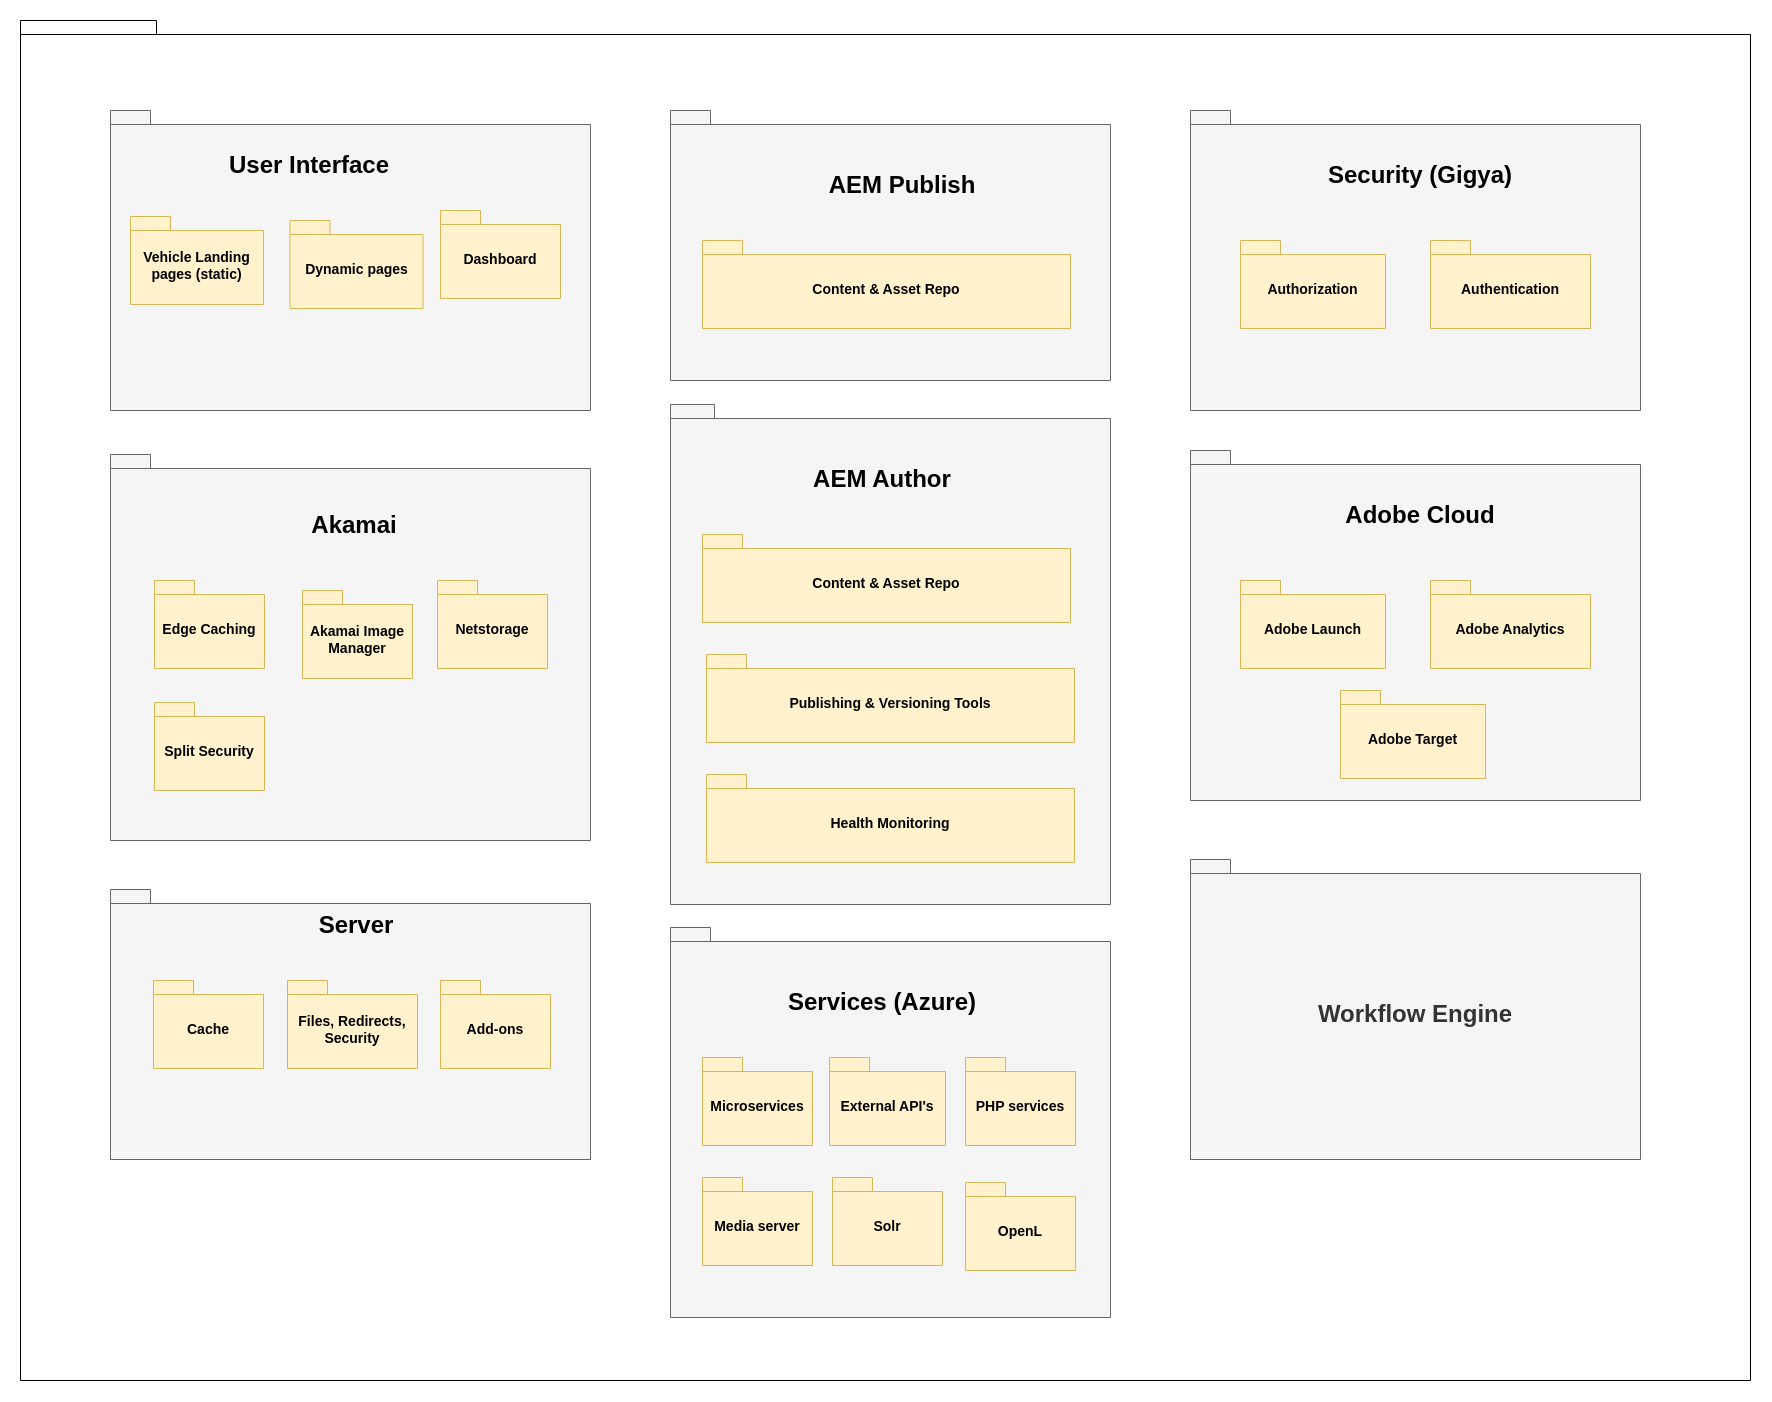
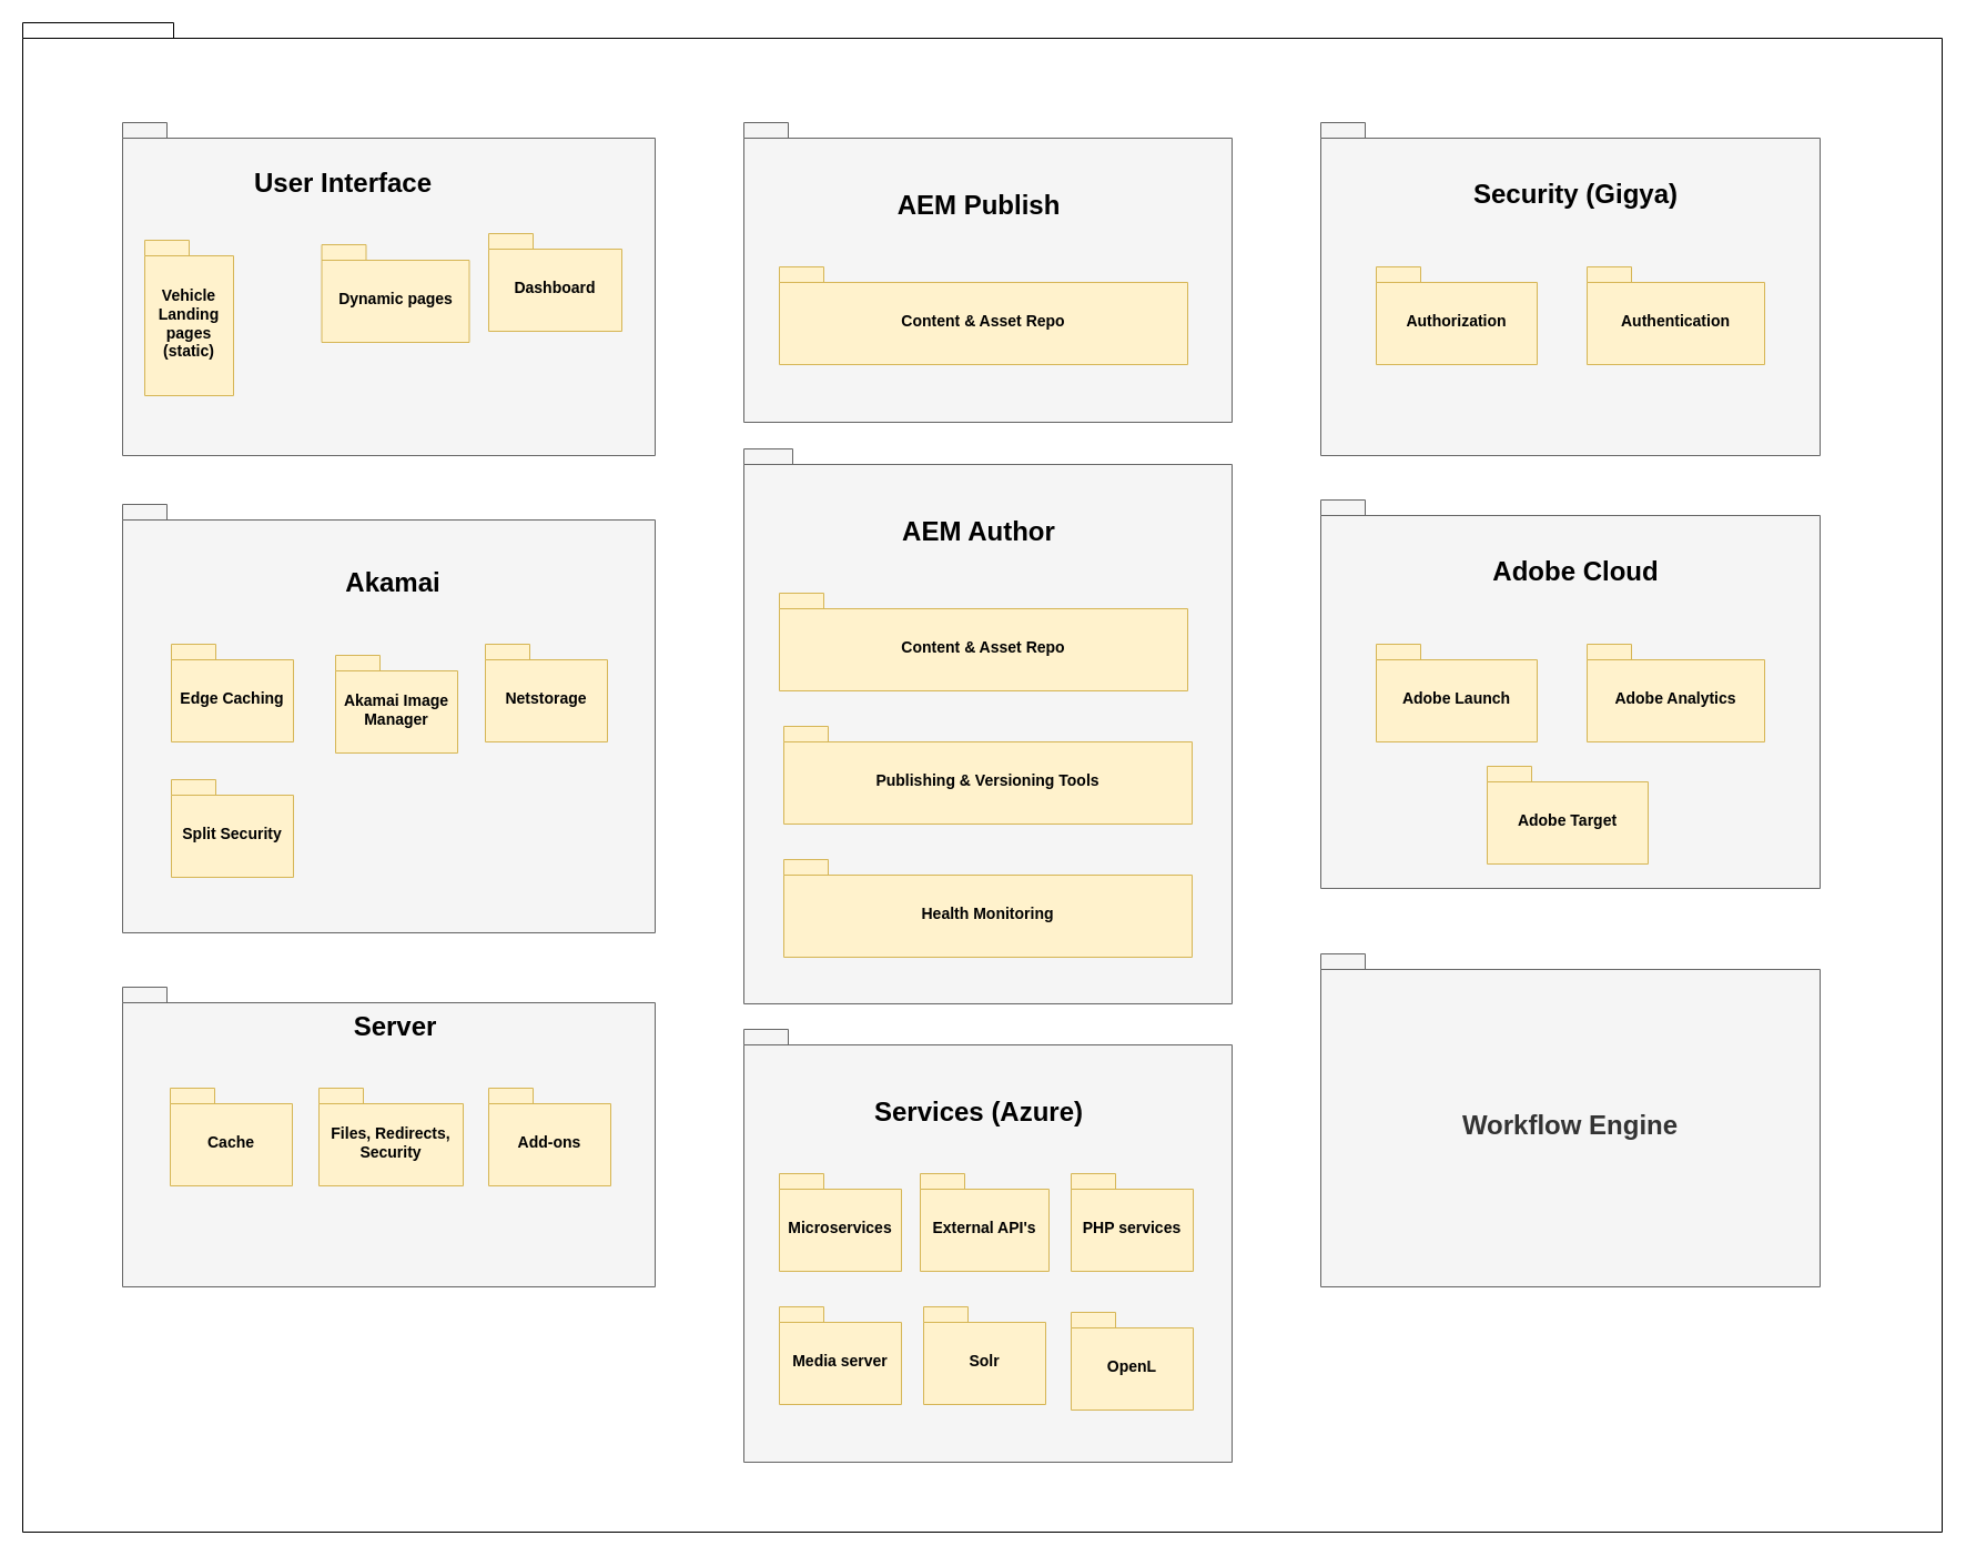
  <mxCell id="0" />
  <mxCell id="1" parent="0" />
  <mxCell id="2" value="" style="shape=folder;fontStyle=1;spacingTop=10;tabWidth=40;tabHeight=14;tabPosition=left;html=1;whiteSpace=wrap;" vertex="1" parent="1"><mxGeometry x="20" y="20" width="1730" height="1360" as="geometry" /></mxCell>
  <mxCell id="3" value="&lt;p&gt;&lt;font style=&quot;font-size: 24px;&quot;&gt;Workflow Engine&lt;/font&gt;&lt;/p&gt;" style="shape=folder;fontStyle=1;spacingTop=10;tabWidth=40;tabHeight=14;tabPosition=left;html=1;whiteSpace=wrap;fillColor=#f5f5f5;fontColor=#333333;strokeColor=#666666;" vertex="1" parent="1"><mxGeometry x="1190" y="859" width="450" height="300" as="geometry" /></mxCell>
  <mxCell id="4" value="" style="group" vertex="1" connectable="0" parent="1"><mxGeometry x="670" y="927" width="440" height="390" as="geometry" /></mxCell>
  <mxCell id="5" value="&lt;p&gt;&lt;br&gt;&lt;/p&gt;" style="shape=folder;fontStyle=1;spacingTop=10;tabWidth=40;tabHeight=14;tabPosition=left;html=1;whiteSpace=wrap;fillColor=#f5f5f5;fontColor=#333333;strokeColor=#666666;" vertex="1" parent="4"><mxGeometry width="440" height="390" as="geometry" /></mxCell>
  <mxCell id="6" value="&lt;span style=&quot;font-size: 24px;&quot;&gt;&lt;b&gt;Services (Azure)&lt;/b&gt;&lt;/span&gt;" style="text;html=1;align=center;verticalAlign=middle;whiteSpace=wrap;rounded=0;" vertex="1" parent="4"><mxGeometry x="92" y="40" width="240" height="70" as="geometry" /></mxCell>
  <mxCell id="7" value="&lt;font style=&quot;font-size: 14px;&quot;&gt;Microservices&lt;/font&gt;" style="shape=folder;fontStyle=1;spacingTop=10;tabWidth=40;tabHeight=14;tabPosition=left;html=1;whiteSpace=wrap;fillColor=#fff2cc;strokeColor=#d6b656;" vertex="1" parent="4"><mxGeometry x="32" y="130" width="110" height="88" as="geometry" /></mxCell>
  <mxCell id="8" value="&lt;font style=&quot;font-size: 14px;&quot;&gt;External API's&lt;/font&gt;" style="shape=folder;fontStyle=1;spacingTop=10;tabWidth=40;tabHeight=14;tabPosition=left;html=1;whiteSpace=wrap;fillColor=#fff2cc;strokeColor=#d6b656;" vertex="1" parent="4"><mxGeometry x="159" y="130" width="116" height="88" as="geometry" /></mxCell>
  <mxCell id="9" value="&lt;font style=&quot;font-size: 14px;&quot;&gt;PHP services&lt;/font&gt;" style="shape=folder;fontStyle=1;spacingTop=10;tabWidth=40;tabHeight=14;tabPosition=left;html=1;whiteSpace=wrap;fillColor=#fff2cc;strokeColor=#d6b656;" vertex="1" parent="4"><mxGeometry x="295" y="130" width="110" height="88" as="geometry" /></mxCell>
  <mxCell id="10" value="&lt;font style=&quot;font-size: 14px;&quot;&gt;Media server&lt;/font&gt;" style="shape=folder;fontStyle=1;spacingTop=10;tabWidth=40;tabHeight=14;tabPosition=left;html=1;whiteSpace=wrap;fillColor=#fff2cc;strokeColor=#d6b656;" vertex="1" parent="4"><mxGeometry x="32" y="250" width="110" height="88" as="geometry" /></mxCell>
  <mxCell id="11" value="&lt;font style=&quot;font-size: 14px;&quot;&gt;Solr&lt;/font&gt;" style="shape=folder;fontStyle=1;spacingTop=10;tabWidth=40;tabHeight=14;tabPosition=left;html=1;whiteSpace=wrap;fillColor=#fff2cc;strokeColor=#d6b656;" vertex="1" parent="4"><mxGeometry x="162" y="250" width="110" height="88" as="geometry" /></mxCell>
  <mxCell id="12" value="&lt;font style=&quot;font-size: 14px;&quot;&gt;OpenL&lt;/font&gt;" style="shape=folder;fontStyle=1;spacingTop=10;tabWidth=40;tabHeight=14;tabPosition=left;html=1;whiteSpace=wrap;fillColor=#fff2cc;strokeColor=#d6b656;" vertex="1" parent="4"><mxGeometry x="295" y="255" width="110" height="88" as="geometry" /></mxCell>
  <mxCell id="13" value="" style="shape=folder;fontStyle=1;spacingTop=10;tabWidth=40;tabHeight=14;tabPosition=left;html=1;whiteSpace=wrap;fillColor=#f5f5f5;fontColor=#333333;strokeColor=#666666;" vertex="1" parent="1"><mxGeometry x="110" y="110" width="480" height="300" as="geometry" /></mxCell>
  <mxCell id="14" value="&lt;font style=&quot;font-size: 24px;&quot;&gt;&lt;b&gt;User Interface&lt;/b&gt;&lt;/font&gt;" style="text;html=1;align=center;verticalAlign=middle;whiteSpace=wrap;rounded=0;" vertex="1" parent="1"><mxGeometry x="189" y="130" width="240" height="70" as="geometry" /></mxCell>
- <mxCell id="15" value="&lt;font style=&quot;font-size: 14px;&quot;&gt;Vehicle Landing pages (static)&lt;/font&gt;" style="shape=folder;fontStyle=1;spacingTop=10;tabWidth=40;tabHeight=14;tabPosition=left;html=1;whiteSpace=wrap;fillColor=#fff2cc;strokeColor=#d6b656;" vertex="1" parent="1"><mxGeometry x="130" y="216" width="133" height="88" as="geometry" /></mxCell>
+ <mxCell id="15" value="&lt;font style=&quot;font-size: 14px;&quot;&gt;Vehicle Landing pages (static)&lt;/font&gt;" style="shape=folder;fontStyle=1;spacingTop=10;tabWidth=40;tabHeight=14;tabPosition=left;html=1;whiteSpace=wrap;fillColor=#fff2cc;strokeColor=#d6b656;" vertex="1" parent="1"><mxGeometry x="130" y="216" width="80" height="140" as="geometry" /></mxCell>
  <mxCell id="16" value="&lt;font style=&quot;font-size: 14px;&quot;&gt;Dynamic pages&lt;/font&gt;" style="shape=folder;fontStyle=1;spacingTop=10;tabWidth=40;tabHeight=14;tabPosition=left;html=1;whiteSpace=wrap;fillColor=#fff2cc;strokeColor=#d6b656;" vertex="1" parent="1"><mxGeometry x="289.5" y="220" width="133" height="88" as="geometry" /></mxCell>
  <mxCell id="17" value="&lt;font style=&quot;font-size: 14px;&quot;&gt;Dashboard&lt;/font&gt;" style="shape=folder;fontStyle=1;spacingTop=10;tabWidth=40;tabHeight=14;tabPosition=left;html=1;whiteSpace=wrap;fillColor=#fff2cc;strokeColor=#d6b656;" vertex="1" parent="1"><mxGeometry x="440" y="210" width="120" height="88" as="geometry" /></mxCell>
  <mxCell id="18" value="" style="shape=folder;fontStyle=1;spacingTop=10;tabWidth=40;tabHeight=14;tabPosition=left;html=1;whiteSpace=wrap;fillColor=#f5f5f5;fontColor=#333333;strokeColor=#666666;" vertex="1" parent="1"><mxGeometry x="110" y="454" width="480" height="386" as="geometry" /></mxCell>
  <mxCell id="19" value="&lt;span style=&quot;font-size: 24px;&quot;&gt;&lt;b&gt;Akamai&lt;/b&gt;&lt;/span&gt;" style="text;html=1;align=center;verticalAlign=middle;whiteSpace=wrap;rounded=0;" vertex="1" parent="1"><mxGeometry x="234" y="490" width="240" height="70" as="geometry" /></mxCell>
  <mxCell id="20" value="&lt;font style=&quot;font-size: 14px;&quot;&gt;Edge Caching&lt;/font&gt;" style="shape=folder;fontStyle=1;spacingTop=10;tabWidth=40;tabHeight=14;tabPosition=left;html=1;whiteSpace=wrap;fillColor=#fff2cc;strokeColor=#d6b656;" vertex="1" parent="1"><mxGeometry x="154" y="580" width="110" height="88" as="geometry" /></mxCell>
  <mxCell id="21" value="&lt;font style=&quot;font-size: 14px;&quot;&gt;Akamai Image Manager&lt;/font&gt;" style="shape=folder;fontStyle=1;spacingTop=10;tabWidth=40;tabHeight=14;tabPosition=left;html=1;whiteSpace=wrap;fillColor=#fff2cc;strokeColor=#d6b656;" vertex="1" parent="1"><mxGeometry x="302" y="590" width="110" height="88" as="geometry" /></mxCell>
  <mxCell id="22" value="&lt;font style=&quot;font-size: 14px;&quot;&gt;Netstorage&lt;/font&gt;" style="shape=folder;fontStyle=1;spacingTop=10;tabWidth=40;tabHeight=14;tabPosition=left;html=1;whiteSpace=wrap;fillColor=#fff2cc;strokeColor=#d6b656;" vertex="1" parent="1"><mxGeometry x="437" y="580" width="110" height="88" as="geometry" /></mxCell>
  <mxCell id="23" value="&lt;font style=&quot;font-size: 14px;&quot;&gt;Split Security&lt;/font&gt;" style="shape=folder;fontStyle=1;spacingTop=10;tabWidth=40;tabHeight=14;tabPosition=left;html=1;whiteSpace=wrap;fillColor=#fff2cc;strokeColor=#d6b656;" vertex="1" parent="1"><mxGeometry x="154" y="702" width="110" height="88" as="geometry" /></mxCell>
  <mxCell id="24" value="" style="shape=folder;fontStyle=1;spacingTop=10;tabWidth=40;tabHeight=14;tabPosition=left;html=1;whiteSpace=wrap;fillColor=#f5f5f5;fontColor=#333333;strokeColor=#666666;" vertex="1" parent="1"><mxGeometry x="110" y="889" width="480" height="270" as="geometry" /></mxCell>
  <mxCell id="25" value="&lt;span style=&quot;font-size: 24px;&quot;&gt;&lt;b&gt;Server&lt;/b&gt;&lt;/span&gt;" style="text;html=1;align=center;verticalAlign=middle;whiteSpace=wrap;rounded=0;" vertex="1" parent="1"><mxGeometry x="236" y="890" width="240" height="70" as="geometry" /></mxCell>
  <mxCell id="26" value="&lt;font style=&quot;font-size: 14px;&quot;&gt;Cache&lt;/font&gt;" style="shape=folder;fontStyle=1;spacingTop=10;tabWidth=40;tabHeight=14;tabPosition=left;html=1;whiteSpace=wrap;fillColor=#fff2cc;strokeColor=#d6b656;" vertex="1" parent="1"><mxGeometry x="153" y="980" width="110" height="88" as="geometry" /></mxCell>
  <mxCell id="27" value="&lt;font style=&quot;font-size: 14px;&quot;&gt;Files, Redirects, Security&lt;/font&gt;" style="shape=folder;fontStyle=1;spacingTop=10;tabWidth=40;tabHeight=14;tabPosition=left;html=1;whiteSpace=wrap;fillColor=#fff2cc;strokeColor=#d6b656;" vertex="1" parent="1"><mxGeometry x="287" y="980" width="130" height="88" as="geometry" /></mxCell>
  <mxCell id="28" value="&lt;font style=&quot;font-size: 14px;&quot;&gt;Add-ons&lt;/font&gt;" style="shape=folder;fontStyle=1;spacingTop=10;tabWidth=40;tabHeight=14;tabPosition=left;html=1;whiteSpace=wrap;fillColor=#fff2cc;strokeColor=#d6b656;" vertex="1" parent="1"><mxGeometry x="440" y="980" width="110" height="88" as="geometry" /></mxCell>
  <mxCell id="29" style="edgeStyle=orthogonalEdgeStyle;rounded=0;orthogonalLoop=1;jettySize=auto;html=1;exitX=0.5;exitY=1;exitDx=0;exitDy=0;exitPerimeter=0;" edge="1" parent="1" source="24" target="24"><mxGeometry relative="1" as="geometry" /></mxCell>
  <mxCell id="30" value="" style="group" vertex="1" connectable="0" parent="1"><mxGeometry x="670" y="110" width="440" height="390" as="geometry" /></mxCell>
  <mxCell id="31" value="&lt;p&gt;&lt;br&gt;&lt;/p&gt;" style="shape=folder;fontStyle=1;spacingTop=10;tabWidth=40;tabHeight=14;tabPosition=left;html=1;whiteSpace=wrap;fillColor=#f5f5f5;fontColor=#333333;strokeColor=#666666;" vertex="1" parent="30"><mxGeometry width="440" height="270" as="geometry" /></mxCell>
- <mxCell id="32" value="&lt;span style=&quot;font-size: 24px;&quot;&gt;&lt;b&gt;AEM Publish&lt;/b&gt;&lt;/span&gt;" style="text;html=1;align=center;verticalAlign=middle;whiteSpace=wrap;rounded=0;" vertex="1" parent="30"><mxGeometry x="112" y="40" width="240" height="70" as="geometry" /></mxCell>
+ <mxCell id="32" value="&lt;span style=&quot;font-size: 24px;&quot;&gt;&lt;b&gt;AEM Publish&lt;/b&gt;&lt;/span&gt;" style="text;html=1;align=center;verticalAlign=middle;whiteSpace=wrap;rounded=0;" vertex="1" parent="30"><mxGeometry x="92" y="40" width="240" height="70" as="geometry" /></mxCell>
  <mxCell id="33" value="&lt;font style=&quot;font-size: 14px;&quot;&gt;Content &amp;amp; Asset Repo&lt;/font&gt;" style="shape=folder;fontStyle=1;spacingTop=10;tabWidth=40;tabHeight=14;tabPosition=left;html=1;whiteSpace=wrap;fillColor=#fff2cc;strokeColor=#d6b656;" vertex="1" parent="30"><mxGeometry x="32" y="130" width="368" height="88" as="geometry" /></mxCell>
  <mxCell id="34" value="" style="group" vertex="1" connectable="0" parent="1"><mxGeometry x="670" y="404" width="440" height="500" as="geometry" /></mxCell>
  <mxCell id="35" value="&lt;p&gt;&lt;br&gt;&lt;/p&gt;" style="shape=folder;fontStyle=1;spacingTop=10;tabWidth=40;tabHeight=14;tabPosition=left;html=1;whiteSpace=wrap;fillColor=#f5f5f5;fontColor=#333333;strokeColor=#666666;" vertex="1" parent="34"><mxGeometry width="440" height="500" as="geometry" /></mxCell>
  <mxCell id="36" value="&lt;span style=&quot;font-size: 24px;&quot;&gt;&lt;b&gt;AEM Author&lt;/b&gt;&lt;/span&gt;" style="text;html=1;align=center;verticalAlign=middle;whiteSpace=wrap;rounded=0;" vertex="1" parent="34"><mxGeometry x="92" y="40" width="240" height="70" as="geometry" /></mxCell>
  <mxCell id="37" value="&lt;font style=&quot;font-size: 14px;&quot;&gt;Content &amp;amp; Asset Repo&lt;/font&gt;" style="shape=folder;fontStyle=1;spacingTop=10;tabWidth=40;tabHeight=14;tabPosition=left;html=1;whiteSpace=wrap;fillColor=#fff2cc;strokeColor=#d6b656;" vertex="1" parent="34"><mxGeometry x="32" y="130" width="368" height="88" as="geometry" /></mxCell>
  <mxCell id="38" value="&lt;font style=&quot;font-size: 14px;&quot;&gt;Publishing &amp;amp; Versioning Tools&lt;/font&gt;" style="shape=folder;fontStyle=1;spacingTop=10;tabWidth=40;tabHeight=14;tabPosition=left;html=1;whiteSpace=wrap;fillColor=#fff2cc;strokeColor=#d6b656;" vertex="1" parent="34"><mxGeometry x="36" y="250" width="368" height="88" as="geometry" /></mxCell>
  <mxCell id="39" value="&lt;font style=&quot;font-size: 14px;&quot;&gt;Health Monitoring&lt;/font&gt;" style="shape=folder;fontStyle=1;spacingTop=10;tabWidth=40;tabHeight=14;tabPosition=left;html=1;whiteSpace=wrap;fillColor=#fff2cc;strokeColor=#d6b656;" vertex="1" parent="34"><mxGeometry x="36" y="370" width="368" height="88" as="geometry" /></mxCell>
  <mxCell id="40" value="" style="group" vertex="1" connectable="0" parent="1"><mxGeometry x="1190" y="110" width="450" height="300" as="geometry" /></mxCell>
  <mxCell id="41" value="&lt;p&gt;&lt;br&gt;&lt;/p&gt;" style="shape=folder;fontStyle=1;spacingTop=10;tabWidth=40;tabHeight=14;tabPosition=left;html=1;whiteSpace=wrap;fillColor=#f5f5f5;fontColor=#333333;strokeColor=#666666;" vertex="1" parent="40"><mxGeometry width="450" height="300" as="geometry" /></mxCell>
  <mxCell id="42" value="&lt;span style=&quot;font-size: 24px;&quot;&gt;&lt;b&gt;Security (Gigya)&lt;/b&gt;&lt;/span&gt;" style="text;html=1;align=center;verticalAlign=middle;whiteSpace=wrap;rounded=0;" vertex="1" parent="40"><mxGeometry x="110" y="30" width="240" height="70" as="geometry" /></mxCell>
  <mxCell id="43" value="&lt;font style=&quot;font-size: 14px;&quot;&gt;Authorization&lt;/font&gt;" style="shape=folder;fontStyle=1;spacingTop=10;tabWidth=40;tabHeight=14;tabPosition=left;html=1;whiteSpace=wrap;fillColor=#fff2cc;strokeColor=#d6b656;" vertex="1" parent="40"><mxGeometry x="50" y="130" width="145" height="88" as="geometry" /></mxCell>
  <mxCell id="44" value="&lt;font style=&quot;font-size: 14px;&quot;&gt;Authentication&lt;/font&gt;" style="shape=folder;fontStyle=1;spacingTop=10;tabWidth=40;tabHeight=14;tabPosition=left;html=1;whiteSpace=wrap;fillColor=#fff2cc;strokeColor=#d6b656;" vertex="1" parent="40"><mxGeometry x="240" y="130" width="160" height="88" as="geometry" /></mxCell>
  <mxCell id="45" value="" style="group" vertex="1" connectable="0" parent="1"><mxGeometry x="1190" y="450" width="450" height="350" as="geometry" /></mxCell>
  <mxCell id="46" value="&lt;p&gt;&lt;br&gt;&lt;/p&gt;" style="shape=folder;fontStyle=1;spacingTop=10;tabWidth=40;tabHeight=14;tabPosition=left;html=1;whiteSpace=wrap;fillColor=#f5f5f5;fontColor=#333333;strokeColor=#666666;" vertex="1" parent="45"><mxGeometry width="450" height="350" as="geometry" /></mxCell>
  <mxCell id="47" value="&lt;span style=&quot;font-size: 24px;&quot;&gt;&lt;b&gt;Adobe Cloud&lt;/b&gt;&lt;/span&gt;" style="text;html=1;align=center;verticalAlign=middle;whiteSpace=wrap;rounded=0;" vertex="1" parent="45"><mxGeometry x="110" y="30" width="240" height="70" as="geometry" /></mxCell>
  <mxCell id="48" value="&lt;span style=&quot;font-size: 14px;&quot;&gt;Adobe Launch&lt;/span&gt;" style="shape=folder;fontStyle=1;spacingTop=10;tabWidth=40;tabHeight=14;tabPosition=left;html=1;whiteSpace=wrap;fillColor=#fff2cc;strokeColor=#d6b656;" vertex="1" parent="45"><mxGeometry x="50" y="130" width="145" height="88" as="geometry" /></mxCell>
  <mxCell id="49" value="&lt;span style=&quot;font-size: 14px;&quot;&gt;Adobe Analytics&lt;/span&gt;" style="shape=folder;fontStyle=1;spacingTop=10;tabWidth=40;tabHeight=14;tabPosition=left;html=1;whiteSpace=wrap;fillColor=#fff2cc;strokeColor=#d6b656;" vertex="1" parent="45"><mxGeometry x="240" y="130" width="160" height="88" as="geometry" /></mxCell>
  <mxCell id="50" value="&lt;span style=&quot;font-size: 14px;&quot;&gt;Adobe Target&lt;/span&gt;" style="shape=folder;fontStyle=1;spacingTop=10;tabWidth=40;tabHeight=14;tabPosition=left;html=1;whiteSpace=wrap;fillColor=#fff2cc;strokeColor=#d6b656;" vertex="1" parent="45"><mxGeometry x="150" y="240" width="145" height="88" as="geometry" /></mxCell>
